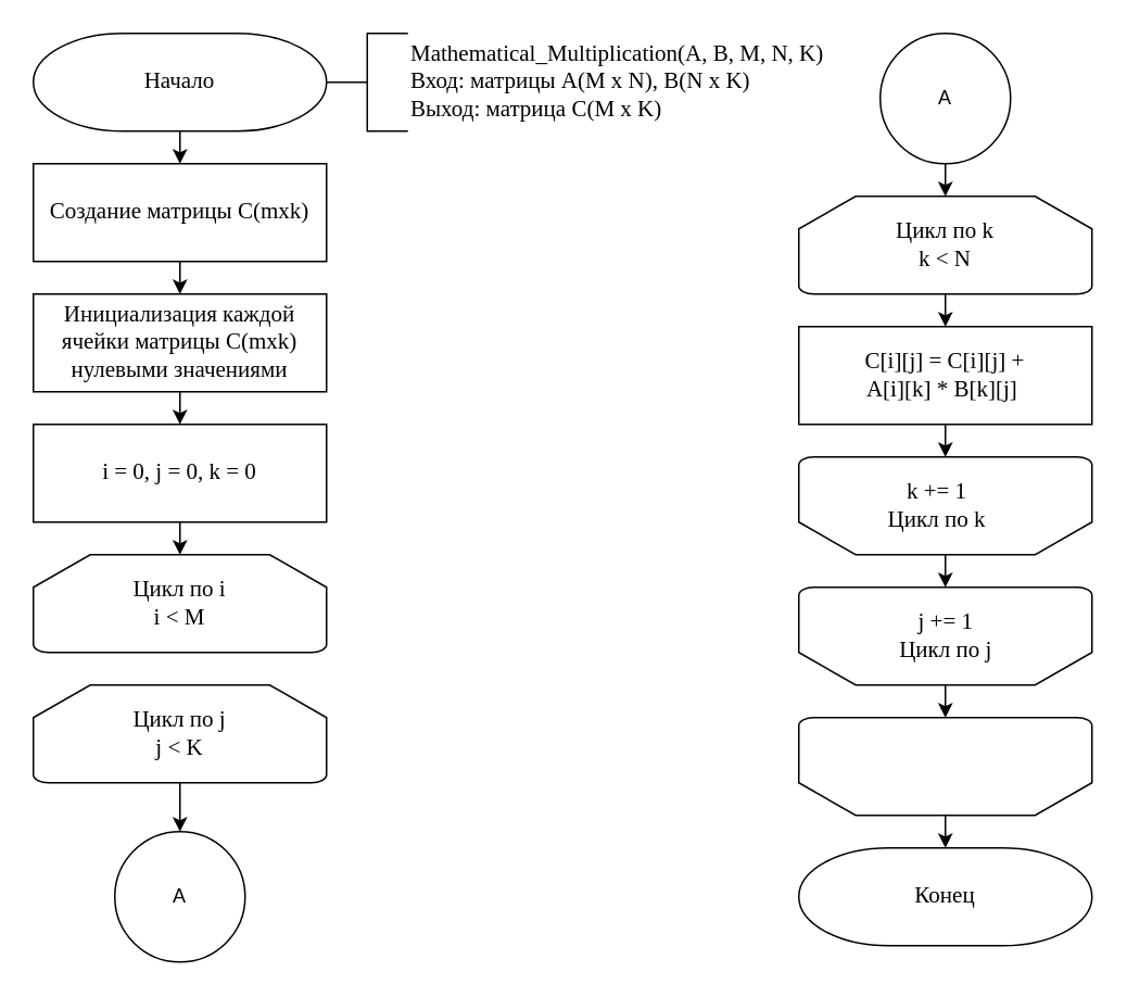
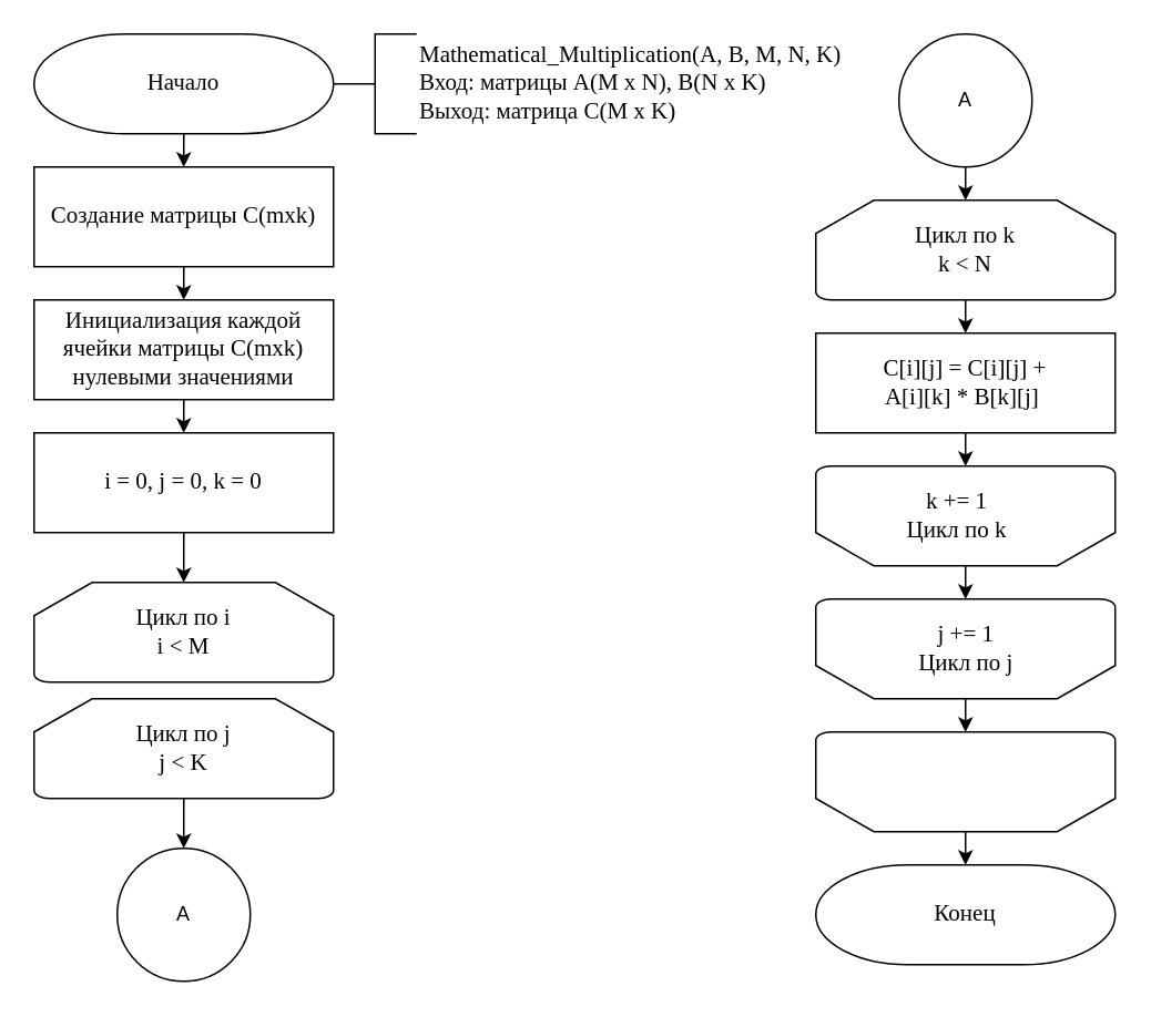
  <mxCell id="0" />
  <mxCell id="1" parent="0" />
  <mxCell id="2" style="edgeStyle=orthogonalEdgeStyle;rounded=0;orthogonalLoop=1;jettySize=auto;html=1;exitX=0.5;exitY=1;exitDx=0;exitDy=0;exitPerimeter=0;entryX=0.5;entryY=0;entryDx=0;entryDy=0;fontFamily=Times New Roman;fontSize=14;" parent="1" source="3" target="7" edge="1"><mxGeometry relative="1" as="geometry" /></mxCell>
  <mxCell id="3" value="Начало" style="strokeWidth=1;html=1;shape=mxgraph.flowchart.terminator;whiteSpace=wrap;fontSize=14;fontFamily=Times New Roman;" parent="1" vertex="1"><mxGeometry x="20" y="20" width="180" height="60" as="geometry" /></mxCell>
  <mxCell id="4" value="Конец" style="strokeWidth=1;html=1;shape=mxgraph.flowchart.terminator;whiteSpace=wrap;fontSize=14;fontFamily=Times New Roman;" parent="1" vertex="1"><mxGeometry x="490" y="520" width="180" height="60" as="geometry" /></mxCell>
  <mxCell id="5" value="Mathematical_Multiplication(A, B, M, N, K)&amp;nbsp;&lt;br&gt;Вход: матрицы A(M x N), B(N x K)&lt;br&gt;Выход: матрица C(M x K)&amp;nbsp;" style="strokeWidth=1;html=1;shape=mxgraph.flowchart.annotation_2;align=left;labelPosition=right;pointerEvents=1;fontFamily=Times New Roman;fontSize=14;" parent="1" vertex="1"><mxGeometry x="200" y="20" width="50" height="60" as="geometry" /></mxCell>
  <mxCell id="6" style="edgeStyle=orthogonalEdgeStyle;rounded=0;orthogonalLoop=1;jettySize=auto;html=1;exitX=0.5;exitY=1;exitDx=0;exitDy=0;entryX=0.5;entryY=0;entryDx=0;entryDy=0;fontFamily=Times New Roman;fontSize=14;" parent="1" source="7" target="9" edge="1"><mxGeometry relative="1" as="geometry" /></mxCell>
  <mxCell id="7" value="Создание матрицы C(mxk)" style="rounded=0;whiteSpace=wrap;html=1;strokeWidth=1;fontFamily=Times New Roman;fontSize=14;" parent="1" vertex="1"><mxGeometry x="20" y="100" width="180" height="60" as="geometry" /></mxCell>
  <mxCell id="8" style="edgeStyle=orthogonalEdgeStyle;rounded=0;orthogonalLoop=1;jettySize=auto;html=1;exitX=0.5;exitY=1;exitDx=0;exitDy=0;entryX=0.5;entryY=0;entryDx=0;entryDy=0;fontFamily=Times New Roman;fontSize=14;" parent="1" source="9" target="12" edge="1"><mxGeometry relative="1" as="geometry" /></mxCell>
  <mxCell id="9" value="Инициализация каждой ячейки матрицы C(mxk) нулевыми значениями" style="rounded=0;whiteSpace=wrap;html=1;strokeWidth=1;fontFamily=Times New Roman;fontSize=14;" parent="1" vertex="1"><mxGeometry x="20" y="180" width="180" height="60" as="geometry" /></mxCell>
- <mxCell id="10" value="Цикл по i&lt;br&gt;i &amp;lt; M" style="strokeWidth=1;html=1;shape=mxgraph.flowchart.loop_limit;whiteSpace=wrap;fontFamily=Times New Roman;fontSize=14;" parent="1" vertex="1"><mxGeometry x="20" y="340" width="180" height="60" as="geometry" /></mxCell>
+ <mxCell id="10" value="Цикл по i&lt;br&gt;i &amp;lt; M" style="strokeWidth=1;html=1;shape=mxgraph.flowchart.loop_limit;whiteSpace=wrap;fontFamily=Times New Roman;fontSize=14;" parent="1" vertex="1"><mxGeometry x="20" y="350" width="180" height="60" as="geometry" /></mxCell>
  <mxCell id="11" style="edgeStyle=orthogonalEdgeStyle;rounded=0;orthogonalLoop=1;jettySize=auto;html=1;exitX=0.5;exitY=1;exitDx=0;exitDy=0;entryX=0.5;entryY=0;entryDx=0;entryDy=0;entryPerimeter=0;fontFamily=Times New Roman;fontSize=14;" parent="1" source="12" target="10" edge="1"><mxGeometry relative="1" as="geometry" /></mxCell>
  <mxCell id="12" value="i = 0, j = 0, k = 0" style="rounded=0;whiteSpace=wrap;html=1;strokeWidth=1;fontFamily=Times New Roman;fontSize=14;" parent="1" vertex="1"><mxGeometry x="20" y="260" width="180" height="60" as="geometry" /></mxCell>
  <mxCell id="13" style="edgeStyle=orthogonalEdgeStyle;rounded=0;orthogonalLoop=1;jettySize=auto;html=1;exitX=0.5;exitY=1;exitDx=0;exitDy=0;exitPerimeter=0;" parent="1" source="14" target="29" edge="1"><mxGeometry relative="1" as="geometry" /></mxCell>
  <mxCell id="14" value="Цикл по j&lt;br&gt;j &amp;lt; K" style="strokeWidth=1;html=1;shape=mxgraph.flowchart.loop_limit;whiteSpace=wrap;fontFamily=Times New Roman;fontSize=14;" parent="1" vertex="1"><mxGeometry x="20" y="420" width="180" height="60" as="geometry" /></mxCell>
  <mxCell id="15" style="edgeStyle=orthogonalEdgeStyle;rounded=0;orthogonalLoop=1;jettySize=auto;html=1;exitX=0.5;exitY=1;exitDx=0;exitDy=0;exitPerimeter=0;entryX=0.5;entryY=0;entryDx=0;entryDy=0;fontFamily=Times New Roman;fontSize=14;" parent="1" source="16" target="18" edge="1"><mxGeometry relative="1" as="geometry" /></mxCell>
  <mxCell id="16" value="Цикл по k&lt;br&gt;k &amp;lt; N" style="strokeWidth=1;html=1;shape=mxgraph.flowchart.loop_limit;whiteSpace=wrap;fontFamily=Times New Roman;fontSize=14;" parent="1" vertex="1"><mxGeometry x="490" y="120" width="180" height="60" as="geometry" /></mxCell>
  <mxCell id="17" style="edgeStyle=orthogonalEdgeStyle;rounded=0;orthogonalLoop=1;jettySize=auto;html=1;exitX=0.5;exitY=1;exitDx=0;exitDy=0;entryX=0.5;entryY=1;entryDx=0;entryDy=0;entryPerimeter=0;fontFamily=Times New Roman;fontSize=14;" parent="1" source="18" target="20" edge="1"><mxGeometry relative="1" as="geometry" /></mxCell>
  <mxCell id="18" value="C[i][j] = C[i][j] +&lt;br&gt;A[i][k] * B[k][j]&amp;nbsp;" style="rounded=0;whiteSpace=wrap;html=1;strokeWidth=1;fontFamily=Times New Roman;fontSize=14;" parent="1" vertex="1"><mxGeometry x="490" y="200" width="180" height="60" as="geometry" /></mxCell>
  <mxCell id="19" style="edgeStyle=orthogonalEdgeStyle;rounded=0;orthogonalLoop=1;jettySize=auto;html=1;exitX=0.5;exitY=0;exitDx=0;exitDy=0;exitPerimeter=0;entryX=0.5;entryY=1;entryDx=0;entryDy=0;entryPerimeter=0;fontFamily=Times New Roman;fontSize=14;" parent="1" source="20" target="23" edge="1"><mxGeometry relative="1" as="geometry" /></mxCell>
  <mxCell id="20" value="" style="strokeWidth=1;html=1;shape=mxgraph.flowchart.loop_limit;whiteSpace=wrap;fontFamily=Times New Roman;fontSize=14;rotation=-180;" parent="1" vertex="1"><mxGeometry x="490" y="280" width="180" height="60" as="geometry" /></mxCell>
  <mxCell id="21" value="k += 1&lt;br&gt;Цикл по k" style="text;html=1;strokeColor=none;fillColor=none;align=center;verticalAlign=middle;whiteSpace=wrap;rounded=0;fontFamily=Times New Roman;fontSize=14;" parent="1" vertex="1"><mxGeometry x="540" y="300" width="70" height="20" as="geometry" /></mxCell>
  <mxCell id="22" style="edgeStyle=orthogonalEdgeStyle;rounded=0;orthogonalLoop=1;jettySize=auto;html=1;exitX=0.5;exitY=0;exitDx=0;exitDy=0;exitPerimeter=0;entryX=0.5;entryY=1;entryDx=0;entryDy=0;entryPerimeter=0;fontFamily=Times New Roman;fontSize=14;" parent="1" source="23" target="26" edge="1"><mxGeometry relative="1" as="geometry" /></mxCell>
  <mxCell id="23" value="" style="strokeWidth=1;html=1;shape=mxgraph.flowchart.loop_limit;whiteSpace=wrap;fontFamily=Times New Roman;fontSize=14;rotation=-180;" parent="1" vertex="1"><mxGeometry x="490" y="360" width="180" height="60" as="geometry" /></mxCell>
  <mxCell id="24" value="j += 1&lt;br&gt;Цикл по j" style="text;html=1;strokeColor=none;fillColor=none;align=center;verticalAlign=middle;whiteSpace=wrap;rounded=0;fontFamily=Times New Roman;fontSize=14;" parent="1" vertex="1"><mxGeometry x="547.5" y="385" width="65" height="10" as="geometry" /></mxCell>
  <mxCell id="25" style="edgeStyle=orthogonalEdgeStyle;rounded=0;orthogonalLoop=1;jettySize=auto;html=1;exitX=0.5;exitY=0;exitDx=0;exitDy=0;exitPerimeter=0;entryX=0.5;entryY=0;entryDx=0;entryDy=0;entryPerimeter=0;fontFamily=Times New Roman;fontSize=14;" parent="1" source="26" target="4" edge="1"><mxGeometry relative="1" as="geometry" /></mxCell>
  <mxCell id="26" value="" style="strokeWidth=1;html=1;shape=mxgraph.flowchart.loop_limit;whiteSpace=wrap;fontFamily=Times New Roman;fontSize=14;rotation=-180;" parent="1" vertex="1"><mxGeometry x="490" y="440" width="180" height="60" as="geometry" /></mxCell>
  <mxCell id="27" style="edgeStyle=orthogonalEdgeStyle;rounded=0;orthogonalLoop=1;jettySize=auto;html=1;exitX=0.5;exitY=1;exitDx=0;exitDy=0;entryX=0.5;entryY=0;entryDx=0;entryDy=0;entryPerimeter=0;" parent="1" source="28" target="16" edge="1"><mxGeometry relative="1" as="geometry" /></mxCell>
  <mxCell id="28" value="A" style="ellipse;whiteSpace=wrap;html=1;aspect=fixed;" parent="1" vertex="1"><mxGeometry x="540" y="20" width="80" height="80" as="geometry" /></mxCell>
  <mxCell id="29" value="A" style="ellipse;whiteSpace=wrap;html=1;aspect=fixed;" parent="1" vertex="1"><mxGeometry x="70" y="510" width="80" height="80" as="geometry" /></mxCell>
